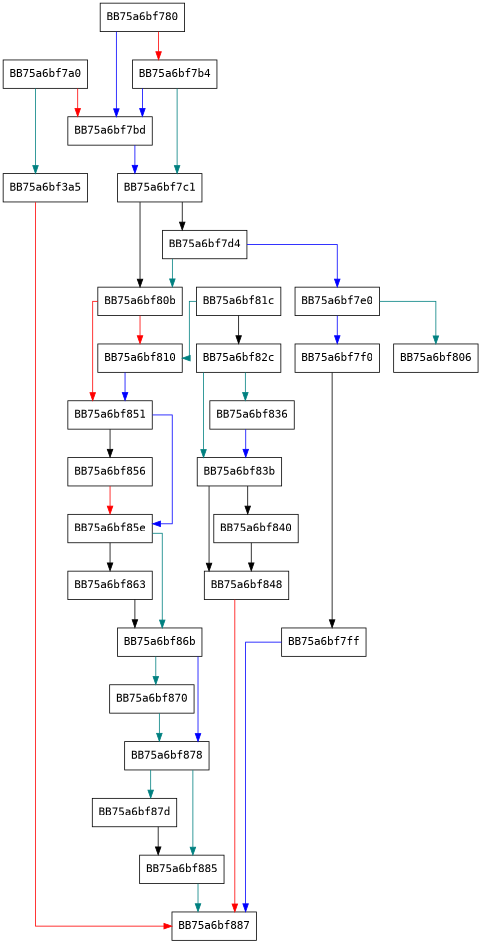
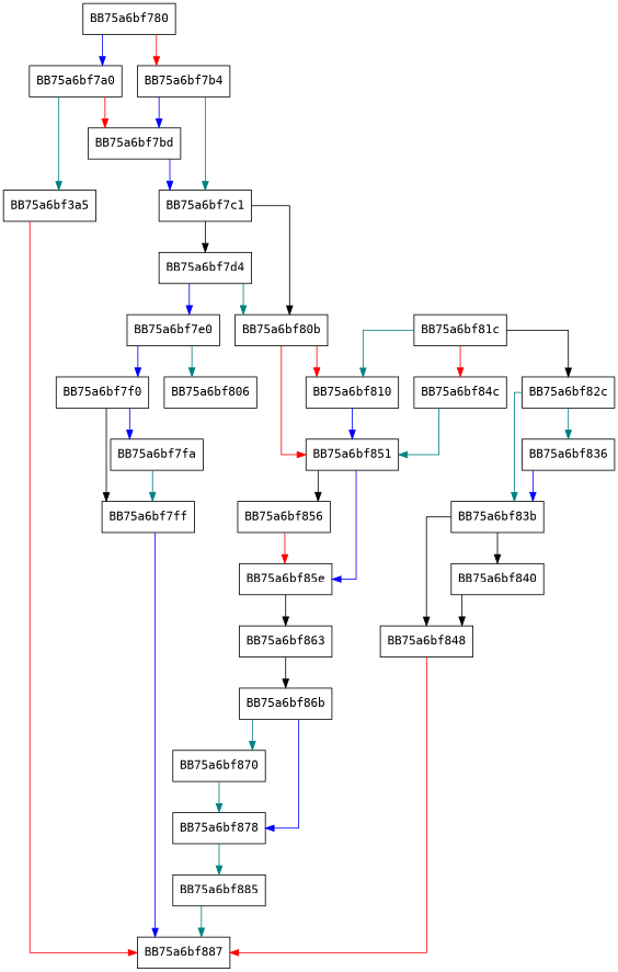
  digraph {
    fontname="DejaVu Sans Mono"
    splines=ortho
    node [fontname="DejaVu Sans Mono" shape=box]
    edge [color=teal fontname="DejaVu Sans Mono"]
    BB75a6bf780
    BB75a6bf7b4
    BB75a6bf7a0
    BB75a6bf7bd
    BB75a6bf7c1
    n6 [label=BB75a6bf3a5]
    BB75a6bf80b
    BB75a6bf7d4
    BB75a6bf887
    BB75a6bf851
    BB75a6bf810
    BB75a6bf7e0
    BB75a6bf85e
    BB75a6bf856
    BB75a6bf806
    BB75a6bf7f0
    BB75a6bf7ff
+   BB75a6bf7fa
    BB75a6bf86b
    BB75a6bf863
    BB75a6bf81c
+   BB75a6bf84c
    BB75a6bf82c
    BB75a6bf83b
    BB75a6bf836
    BB75a6bf848
    BB75a6bf840
    BB75a6bf878
    BB75a6bf870
    BB75a6bf885
-   BB75a6bf87d
    BB75a6bf780 -> BB75a6bf7b4 [color=red]
-   BB75a6bf780 -> BB75a6bf7bd [color=blue]
+   BB75a6bf780 -> BB75a6bf7a0 [color=blue]
    BB75a6bf7b4 -> BB75a6bf7bd [color=blue]
    BB75a6bf7b4 -> BB75a6bf7c1
    BB75a6bf7a0 -> BB75a6bf7bd [color=red]
    BB75a6bf7a0 -> n6
    BB75a6bf7bd -> BB75a6bf7c1 [color=blue]
    BB75a6bf7c1 -> BB75a6bf80b [color=black]
    BB75a6bf7c1 -> BB75a6bf7d4 [color=black]
    n6 -> BB75a6bf887 [color=red]
    BB75a6bf80b -> BB75a6bf851 [color=red]
    BB75a6bf80b -> BB75a6bf810 [color=red]
    BB75a6bf7d4 -> BB75a6bf80b
    BB75a6bf7d4 -> BB75a6bf7e0 [color=blue]
    BB75a6bf851 -> BB75a6bf85e [color=blue]
    BB75a6bf851 -> BB75a6bf856 [color=black]
    BB75a6bf810 -> BB75a6bf851 [color=blue]
    BB75a6bf7e0 -> BB75a6bf806
    BB75a6bf7e0 -> BB75a6bf7f0 [color=blue]
-   BB75a6bf85e -> BB75a6bf86b
    BB75a6bf85e -> BB75a6bf863 [color=black]
    BB75a6bf856 -> BB75a6bf85e [color=red]
    BB75a6bf7f0 -> BB75a6bf7ff [color=black]
+   BB75a6bf7f0 -> BB75a6bf7fa [color=blue]
    BB75a6bf7ff -> BB75a6bf887 [color=blue]
+   BB75a6bf7fa -> BB75a6bf7ff
    BB75a6bf86b -> BB75a6bf878 [color=blue]
    BB75a6bf86b -> BB75a6bf870
    BB75a6bf863 -> BB75a6bf86b [color=black]
    BB75a6bf81c -> BB75a6bf810
+   BB75a6bf81c -> BB75a6bf84c [color=red]
    BB75a6bf81c -> BB75a6bf82c [color=black]
+   BB75a6bf84c -> BB75a6bf851
    BB75a6bf82c -> BB75a6bf83b
    BB75a6bf82c -> BB75a6bf836
    BB75a6bf83b -> BB75a6bf848 [color=black]
    BB75a6bf83b -> BB75a6bf840 [color=black]
    BB75a6bf836 -> BB75a6bf83b [color=blue]
    BB75a6bf848 -> BB75a6bf887 [color=red]
    BB75a6bf840 -> BB75a6bf848 [color=black]
    BB75a6bf878 -> BB75a6bf885
-   BB75a6bf878 -> BB75a6bf87d
    BB75a6bf870 -> BB75a6bf878
    BB75a6bf885 -> BB75a6bf887
-   BB75a6bf87d -> BB75a6bf885 [color=black]
  }
